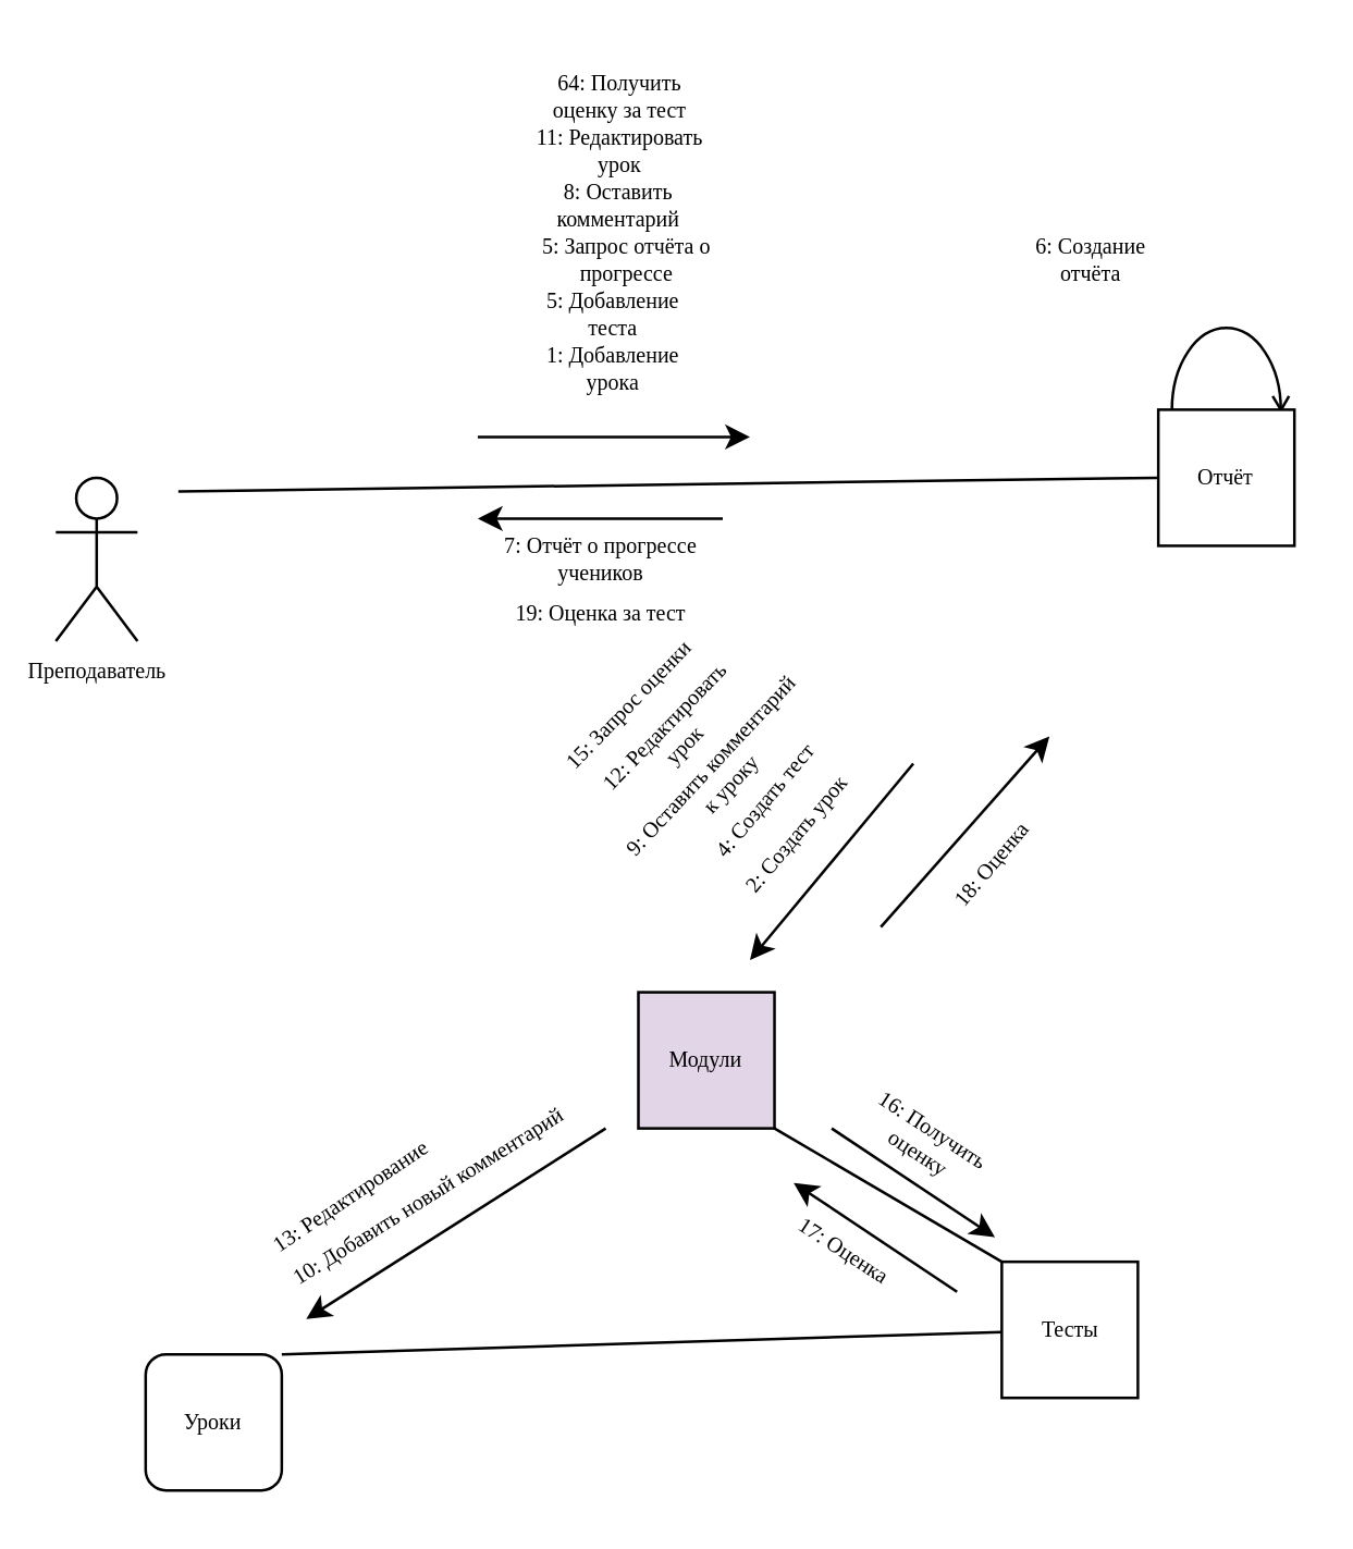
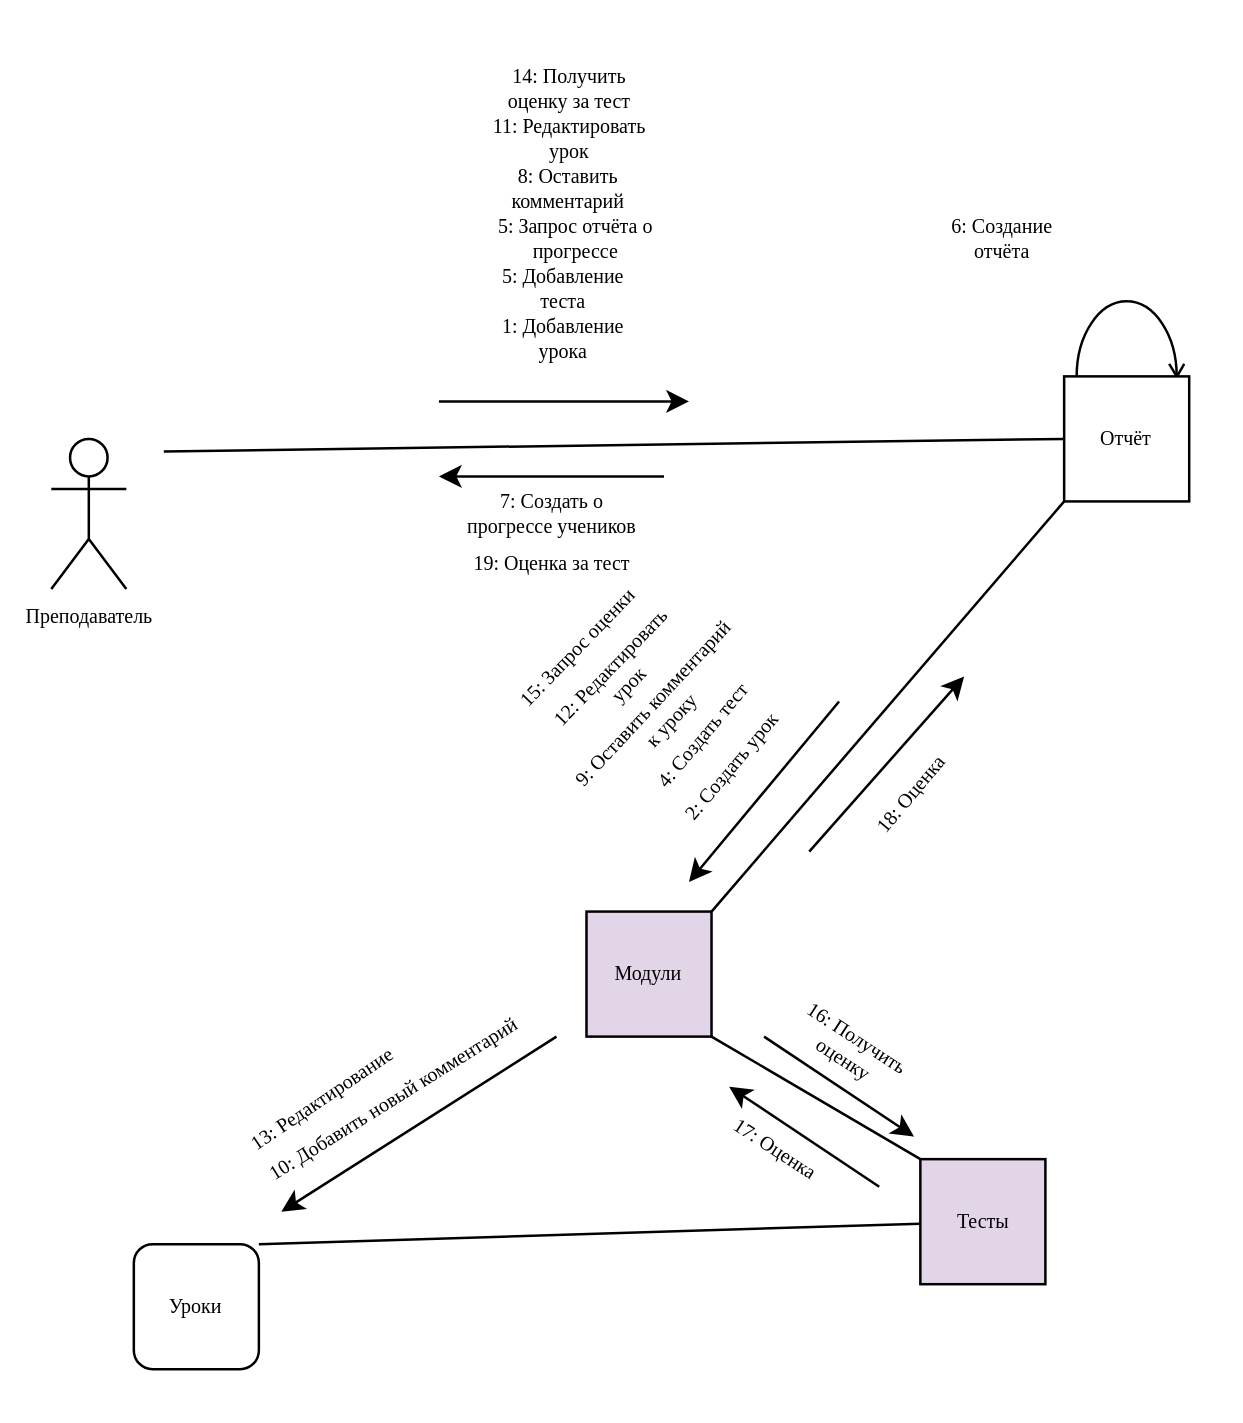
  <mxCell id="0" />
  <mxCell id="1" parent="0" />
  <mxCell id="2" value="" style="ellipse;whiteSpace=wrap;html=1;" parent="1" vertex="1"><mxGeometry x="430" y="120" width="40" height="60" as="geometry" /></mxCell>
  <mxCell id="3" value="Преподаватель" style="shape=umlActor;verticalLabelPosition=bottom;verticalAlign=top;html=1;outlineConnect=0;fontSize=8;fontFamily=ISOCPEUR;fontSource=https%3A%2F%2Fdb.onlinewebfonts.com%2Ft%2F4b5ae315f5df148f0ab479a7cedc9832.ttf;" parent="1" vertex="1"><mxGeometry x="20" y="175" width="30" height="60" as="geometry" /></mxCell>
  <mxCell id="4" value="Отчёт" style="rounded=0;whiteSpace=wrap;html=1;fontSize=8;fontFamily=ISOCPEUR;fontSource=https%3A%2F%2Fdb.onlinewebfonts.com%2Ft%2F4b5ae315f5df148f0ab479a7cedc9832.ttf;" parent="1" vertex="1"><mxGeometry x="425" y="150" width="50" height="50" as="geometry" /></mxCell>
  <mxCell id="5" value="" style="endArrow=none;html=1;rounded=0;fontSize=8;fontFamily=ISOCPEUR;fontSource=https%3A%2F%2Fdb.onlinewebfonts.com%2Ft%2F4b5ae315f5df148f0ab479a7cedc9832.ttf;entryX=0;entryY=0.5;entryDx=0;entryDy=0;" parent="1" edge="1" target="4"><mxGeometry width="50" height="50" relative="1" as="geometry"><mxPoint x="65" y="180" as="sourcePoint" /><mxPoint x="405" y="179" as="targetPoint" /></mxGeometry></mxCell>
  <mxCell id="6" value="Модули" style="rounded=0;whiteSpace=wrap;html=1;fontSize=8;fontFamily=ISOCPEUR;fontSource=https%3A%2F%2Fdb.onlinewebfonts.com%2Ft%2F4b5ae315f5df148f0ab479a7cedc9832.ttf;fillColor=#e1d5e7;" parent="1" vertex="1"><mxGeometry x="234" y="364" width="50" height="50" as="geometry" /></mxCell>
  <mxCell id="7" value="Уроки" style="whiteSpace=wrap;html=1;fontSize=8;fontFamily=ISOCPEUR;fontSource=https%3A%2F%2Fdb.onlinewebfonts.com%2Ft%2F4b5ae315f5df148f0ab479a7cedc9832.ttf;rounded=1;" parent="1" vertex="1"><mxGeometry x="53" y="497" width="50" height="50" as="geometry" /></mxCell>
- <mxCell id="8" value="Тесты" style="rounded=0;whiteSpace=wrap;html=1;fontSize=8;fontFamily=ISOCPEUR;fontSource=https%3A%2F%2Fdb.onlinewebfonts.com%2Ft%2F4b5ae315f5df148f0ab479a7cedc9832.ttf;" parent="1" vertex="1"><mxGeometry x="367.5" y="463" width="50" height="50" as="geometry" /></mxCell>
+ <mxCell id="8" value="Тесты" style="rounded=0;whiteSpace=wrap;html=1;fontSize=8;fontFamily=ISOCPEUR;fontSource=https%3A%2F%2Fdb.onlinewebfonts.com%2Ft%2F4b5ae315f5df148f0ab479a7cedc9832.ttf;fillColor=#e1d5e7;" parent="1" vertex="1"><mxGeometry x="367.5" y="463" width="50" height="50" as="geometry" /></mxCell>
  <mxCell id="9" value="" style="endArrow=none;html=1;rounded=0;fontSize=8;fontFamily=ISOCPEUR;fontSource=https%3A%2F%2Fdb.onlinewebfonts.com%2Ft%2F4b5ae315f5df148f0ab479a7cedc9832.ttf;exitX=1;exitY=0;exitDx=0;exitDy=0;" parent="1" edge="1" target="8" source="7"><mxGeometry width="50" height="50" relative="1" as="geometry"><mxPoint x="65" y="559" as="sourcePoint" /><mxPoint x="195" y="460" as="targetPoint" /></mxGeometry></mxCell>
  <mxCell id="10" value="" style="endArrow=none;html=1;rounded=0;fontSize=8;fontFamily=ISOCPEUR;fontSource=https%3A%2F%2Fdb.onlinewebfonts.com%2Ft%2F4b5ae315f5df148f0ab479a7cedc9832.ttf;exitX=1;exitY=1;exitDx=0;exitDy=0;entryX=0;entryY=0;entryDx=0;entryDy=0;" parent="1" edge="1" target="8" source="6"><mxGeometry width="50" height="50" relative="1" as="geometry"><mxPoint x="285" y="460" as="sourcePoint" /><mxPoint x="375" y="520" as="targetPoint" /></mxGeometry></mxCell>
+ <mxCell id="11" value="" style="endArrow=none;html=1;rounded=0;fontSize=8;fontFamily=ISOCPEUR;fontSource=https%3A%2F%2Fdb.onlinewebfonts.com%2Ft%2F4b5ae315f5df148f0ab479a7cedc9832.ttf;entryX=0;entryY=1;entryDx=0;entryDy=0;exitX=1;exitY=0;exitDx=0;exitDy=0;" parent="1" edge="1" target="4" source="6"><mxGeometry width="50" height="50" relative="1" as="geometry"><mxPoint x="275" y="380" as="sourcePoint" /><mxPoint x="419" y="220" as="targetPoint" /></mxGeometry></mxCell>
  <mxCell id="12" value="1: Добавление урока" style="text;html=1;align=center;verticalAlign=middle;whiteSpace=wrap;rounded=0;fontSize=8;fontFamily=ISOCPEUR;fontSource=https%3A%2F%2Fdb.onlinewebfonts.com%2Ft%2F4b5ae315f5df148f0ab479a7cedc9832.ttf;" parent="1" vertex="1"><mxGeometry x="195" y="120" width="60" height="30" as="geometry" /></mxCell>
  <mxCell id="13" value="2: Создать урок" style="text;html=1;align=center;verticalAlign=middle;whiteSpace=wrap;rounded=0;rotation=-50;fontSize=8;fontFamily=ISOCPEUR;fontSource=https%3A%2F%2Fdb.onlinewebfonts.com%2Ft%2F4b5ae315f5df148f0ab479a7cedc9832.ttf;" parent="1" vertex="1"><mxGeometry x="263.09" y="290.78" width="58.21" height="30" as="geometry" /></mxCell>
  <mxCell id="14" value="" style="endArrow=classic;html=1;rounded=0;fontSize=8;fontFamily=ISOCPEUR;fontSource=https%3A%2F%2Fdb.onlinewebfonts.com%2Ft%2F4b5ae315f5df148f0ab479a7cedc9832.ttf;" parent="1" edge="1"><mxGeometry width="50" height="50" relative="1" as="geometry"><mxPoint x="175" y="160" as="sourcePoint" /><mxPoint x="275" y="160" as="targetPoint" /></mxGeometry></mxCell>
  <mxCell id="15" value="" style="endArrow=classic;html=1;rounded=0;fontSize=8;fontFamily=ISOCPEUR;fontSource=https%3A%2F%2Fdb.onlinewebfonts.com%2Ft%2F4b5ae315f5df148f0ab479a7cedc9832.ttf;" parent="1" edge="1"><mxGeometry width="50" height="50" relative="1" as="geometry"><mxPoint x="222" y="414" as="sourcePoint" /><mxPoint x="112" y="484" as="targetPoint" /></mxGeometry></mxCell>
  <mxCell id="16" value="" style="endArrow=classic;html=1;rounded=0;fontSize=8;fontFamily=ISOCPEUR;fontSource=https%3A%2F%2Fdb.onlinewebfonts.com%2Ft%2F4b5ae315f5df148f0ab479a7cedc9832.ttf;" parent="1" edge="1"><mxGeometry width="50" height="50" relative="1" as="geometry"><mxPoint x="335" y="280" as="sourcePoint" /><mxPoint x="275" y="352.18" as="targetPoint" /></mxGeometry></mxCell>
  <mxCell id="17" value="5: Добавление теста" style="text;html=1;align=center;verticalAlign=middle;whiteSpace=wrap;rounded=0;fontSize=8;fontFamily=ISOCPEUR;fontSource=https%3A%2F%2Fdb.onlinewebfonts.com%2Ft%2F4b5ae315f5df148f0ab479a7cedc9832.ttf;" parent="1" vertex="1"><mxGeometry x="195" y="100" width="60" height="30" as="geometry" /></mxCell>
  <mxCell id="18" value="4: Создать тест" style="text;html=1;align=center;verticalAlign=middle;whiteSpace=wrap;rounded=0;rotation=-50;fontSize=8;fontFamily=ISOCPEUR;fontSource=https%3A%2F%2Fdb.onlinewebfonts.com%2Ft%2F4b5ae315f5df148f0ab479a7cedc9832.ttf;" parent="1" vertex="1"><mxGeometry x="249.72" y="278.6" width="61.07" height="30" as="geometry" /></mxCell>
  <mxCell id="19" value="16: Получить оценку" style="text;html=1;align=center;verticalAlign=middle;whiteSpace=wrap;rounded=0;rotation=33;fontSize=8;fontFamily=ISOCPEUR;fontSource=https%3A%2F%2Fdb.onlinewebfonts.com%2Ft%2F4b5ae315f5df148f0ab479a7cedc9832.ttf;" parent="1" vertex="1"><mxGeometry x="305" y="404" width="70" height="30" as="geometry" /></mxCell>
  <mxCell id="20" value="" style="endArrow=classic;html=1;rounded=0;fontSize=8;fontFamily=ISOCPEUR;fontSource=https%3A%2F%2Fdb.onlinewebfonts.com%2Ft%2F4b5ae315f5df148f0ab479a7cedc9832.ttf;" parent="1" edge="1"><mxGeometry width="50" height="50" relative="1" as="geometry"><mxPoint x="305" y="414" as="sourcePoint" /><mxPoint x="365" y="454" as="targetPoint" /></mxGeometry></mxCell>
  <mxCell id="21" value="5: Запрос отчёта о прогрессе" style="text;html=1;align=center;verticalAlign=middle;whiteSpace=wrap;rounded=0;fontSize=8;fontFamily=ISOCPEUR;fontSource=https%3A%2F%2Fdb.onlinewebfonts.com%2Ft%2F4b5ae315f5df148f0ab479a7cedc9832.ttf;" parent="1" vertex="1"><mxGeometry x="195" y="80" width="70" height="30" as="geometry" /></mxCell>
- <mxCell id="22" value="7: Отчёт о прогрессе учеников" style="text;html=1;align=center;verticalAlign=middle;whiteSpace=wrap;rounded=0;fontSize=8;fontFamily=ISOCPEUR;fontSource=https%3A%2F%2Fdb.onlinewebfonts.com%2Ft%2F4b5ae315f5df148f0ab479a7cedc9832.ttf;" parent="1" vertex="1"><mxGeometry x="182.5" y="190" width="75" height="30" as="geometry" /></mxCell>
+ <mxCell id="22" value="7: Создать о прогрессе учеников" style="text;html=1;align=center;verticalAlign=middle;whiteSpace=wrap;rounded=0;fontSize=8;fontFamily=ISOCPEUR;fontSource=https%3A%2F%2Fdb.onlinewebfonts.com%2Ft%2F4b5ae315f5df148f0ab479a7cedc9832.ttf;" parent="1" vertex="1"><mxGeometry x="182.5" y="190" width="75" height="30" as="geometry" /></mxCell>
  <mxCell id="23" value="" style="endArrow=classic;html=1;rounded=0;fontSize=8;fontFamily=ISOCPEUR;fontSource=https%3A%2F%2Fdb.onlinewebfonts.com%2Ft%2F4b5ae315f5df148f0ab479a7cedc9832.ttf;" parent="1" edge="1"><mxGeometry width="50" height="50" relative="1" as="geometry"><mxPoint x="265" y="190" as="sourcePoint" /><mxPoint x="175" y="190" as="targetPoint" /></mxGeometry></mxCell>
  <mxCell id="24" value="8: Оставить комментарий" style="text;html=1;align=center;verticalAlign=middle;whiteSpace=wrap;rounded=0;fontSize=8;fontFamily=ISOCPEUR;fontSource=https%3A%2F%2Fdb.onlinewebfonts.com%2Ft%2F4b5ae315f5df148f0ab479a7cedc9832.ttf;" parent="1" vertex="1"><mxGeometry x="195" y="60" width="64" height="30" as="geometry" /></mxCell>
  <mxCell id="25" value="9: Оставить комментарий к уроку" style="text;html=1;align=center;verticalAlign=middle;whiteSpace=wrap;rounded=0;rotation=313;fontSize=8;fontFamily=ISOCPEUR;fontSource=https%3A%2F%2Fdb.onlinewebfonts.com%2Ft%2F4b5ae315f5df148f0ab479a7cedc9832.ttf;" parent="1" vertex="1"><mxGeometry x="218.47" y="268.6" width="92.32" height="30" as="geometry" /></mxCell>
  <mxCell id="26" value="10: Добавить новый комментарий" style="text;html=1;align=center;verticalAlign=middle;whiteSpace=wrap;rounded=0;rotation=328;fontSize=8;fontFamily=ISOCPEUR;fontSource=https%3A%2F%2Fdb.onlinewebfonts.com%2Ft%2F4b5ae315f5df148f0ab479a7cedc9832.ttf;" parent="1" vertex="1"><mxGeometry x="97" y="424" width="120" height="30" as="geometry" /></mxCell>
  <mxCell id="27" value="11: Редактировать урок" style="text;html=1;align=center;verticalAlign=middle;whiteSpace=wrap;rounded=0;fontSize=8;fontFamily=ISOCPEUR;fontSource=https%3A%2F%2Fdb.onlinewebfonts.com%2Ft%2F4b5ae315f5df148f0ab479a7cedc9832.ttf;" parent="1" vertex="1"><mxGeometry x="195" y="40" width="65" height="30" as="geometry" /></mxCell>
  <mxCell id="28" value="12: Редактировать урок" style="text;html=1;align=center;verticalAlign=middle;whiteSpace=wrap;rounded=0;fontSize=8;fontFamily=ISOCPEUR;fontSource=https%3A%2F%2Fdb.onlinewebfonts.com%2Ft%2F4b5ae315f5df148f0ab479a7cedc9832.ttf;rotation=314;" parent="1" vertex="1"><mxGeometry x="215" y="260" width="65" height="20" as="geometry" /></mxCell>
  <mxCell id="29" value="13: Редактирование" style="text;html=1;align=center;verticalAlign=middle;whiteSpace=wrap;rounded=0;fontSize=8;fontFamily=ISOCPEUR;fontSource=https%3A%2F%2Fdb.onlinewebfonts.com%2Ft%2F4b5ae315f5df148f0ab479a7cedc9832.ttf;rotation=326;" parent="1" vertex="1"><mxGeometry x="94" y="424" width="69" height="30" as="geometry" /></mxCell>
  <mxCell id="30" value="6: Создание отчёта" style="text;html=1;align=center;verticalAlign=middle;whiteSpace=wrap;rounded=0;fontSize=8;fontFamily=ISOCPEUR;fontSource=https%3A%2F%2Fdb.onlinewebfonts.com%2Ft%2F4b5ae315f5df148f0ab479a7cedc9832.ttf;" parent="1" vertex="1"><mxGeometry x="367.5" y="80" width="65" height="30" as="geometry" /></mxCell>
- <mxCell id="31" value="64: Получить оценку за тест" style="text;html=1;align=center;verticalAlign=middle;whiteSpace=wrap;rounded=0;fontSize=8;fontFamily=ISOCPEUR;fontSource=https%3A%2F%2Fdb.onlinewebfonts.com%2Ft%2F4b5ae315f5df148f0ab479a7cedc9832.ttf;" parent="1" vertex="1"><mxGeometry x="195" y="20" width="65" height="30" as="geometry" /></mxCell>
+ <mxCell id="31" value="14: Получить оценку за тест" style="text;html=1;align=center;verticalAlign=middle;whiteSpace=wrap;rounded=0;fontSize=8;fontFamily=ISOCPEUR;fontSource=https%3A%2F%2Fdb.onlinewebfonts.com%2Ft%2F4b5ae315f5df148f0ab479a7cedc9832.ttf;" parent="1" vertex="1"><mxGeometry x="195" y="20" width="65" height="30" as="geometry" /></mxCell>
  <mxCell id="32" value="" style="endArrow=classic;html=1;rounded=0;fontSize=8;fontFamily=ISOCPEUR;fontSource=https%3A%2F%2Fdb.onlinewebfonts.com%2Ft%2F4b5ae315f5df148f0ab479a7cedc9832.ttf;" parent="1" edge="1"><mxGeometry width="50" height="50" relative="1" as="geometry"><mxPoint x="351.05" y="474" as="sourcePoint" /><mxPoint x="291.05" y="434" as="targetPoint" /></mxGeometry></mxCell>
  <mxCell id="33" value="17: Оценка" style="text;html=1;align=center;verticalAlign=middle;whiteSpace=wrap;rounded=0;rotation=33;fontSize=8;fontFamily=ISOCPEUR;fontSource=https%3A%2F%2Fdb.onlinewebfonts.com%2Ft%2F4b5ae315f5df148f0ab479a7cedc9832.ttf;" parent="1" vertex="1"><mxGeometry x="275" y="444" width="70" height="30" as="geometry" /></mxCell>
  <mxCell id="34" value="18: Оценка" style="text;html=1;align=center;verticalAlign=middle;whiteSpace=wrap;rounded=0;rotation=-50;fontSize=8;fontFamily=ISOCPEUR;fontSource=https%3A%2F%2Fdb.onlinewebfonts.com%2Ft%2F4b5ae315f5df148f0ab479a7cedc9832.ttf;" parent="1" vertex="1"><mxGeometry x="335" y="302.18" width="58.21" height="30" as="geometry" /></mxCell>
  <mxCell id="35" value="" style="endArrow=classic;html=1;rounded=0;fontSize=8;fontFamily=ISOCPEUR;fontSource=https%3A%2F%2Fdb.onlinewebfonts.com%2Ft%2F4b5ae315f5df148f0ab479a7cedc9832.ttf;" parent="1" edge="1"><mxGeometry width="50" height="50" relative="1" as="geometry"><mxPoint x="323.06" y="340" as="sourcePoint" /><mxPoint x="385" y="270" as="targetPoint" /></mxGeometry></mxCell>
  <mxCell id="36" value="19: Оценка за тест" style="text;html=1;align=center;verticalAlign=middle;whiteSpace=wrap;rounded=0;fontSize=8;fontFamily=ISOCPEUR;fontSource=https%3A%2F%2Fdb.onlinewebfonts.com%2Ft%2F4b5ae315f5df148f0ab479a7cedc9832.ttf;" parent="1" vertex="1"><mxGeometry x="182.5" y="210" width="75" height="30" as="geometry" /></mxCell>
  <mxCell id="37" value="15: Запрос оценки" style="text;html=1;align=center;verticalAlign=middle;whiteSpace=wrap;rounded=0;fontSize=8;fontFamily=ISOCPEUR;fontSource=https%3A%2F%2Fdb.onlinewebfonts.com%2Ft%2F4b5ae315f5df148f0ab479a7cedc9832.ttf;rotation=314;" parent="1" vertex="1"><mxGeometry x="197.5" y="248.6" width="65" height="20" as="geometry" /></mxCell>
  <mxCell id="38" value="" style="endArrow=none;html=1;rounded=0;entryX=0.909;entryY=-0.01;entryDx=0;entryDy=0;entryPerimeter=0;" parent="1" target="4" edge="1"><mxGeometry width="50" height="50" relative="1" as="geometry"><mxPoint x="473" y="145" as="sourcePoint" /><mxPoint x="445" y="150" as="targetPoint" /></mxGeometry></mxCell>
  <mxCell id="39" value="" style="endArrow=none;html=1;rounded=0;entryX=0.909;entryY=-0.01;entryDx=0;entryDy=0;entryPerimeter=0;" parent="1" edge="1"><mxGeometry width="50" height="50" relative="1" as="geometry"><mxPoint x="467" y="145" as="sourcePoint" /><mxPoint x="470" y="150" as="targetPoint" /></mxGeometry></mxCell>
